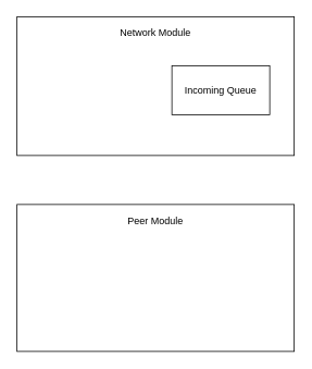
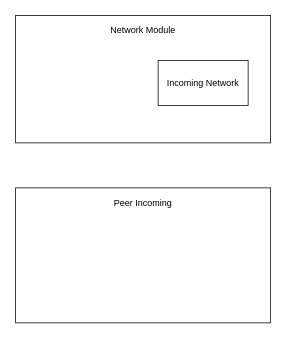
  <mxCell id="0" />
  <mxCell id="1" parent="0" />
  <mxCell id="2" value="" style="rounded=0;whiteSpace=wrap;html=1;" vertex="1" parent="1"><mxGeometry x="20" y="20" width="340" height="170" as="geometry" /></mxCell>
  <mxCell id="3" value="Network Module" style="text;html=1;strokeColor=none;fillColor=none;align=center;verticalAlign=middle;whiteSpace=wrap;rounded=0;" vertex="1" parent="1"><mxGeometry x="110" y="30" width="160" height="20" as="geometry" /></mxCell>
- <mxCell id="4" value="Incoming Queue" style="rounded=0;whiteSpace=wrap;html=1;" vertex="1" parent="1"><mxGeometry x="210" y="80" width="120" height="60" as="geometry" /></mxCell>
+ <mxCell id="4" value="Incoming Network" style="rounded=0;whiteSpace=wrap;html=1;" vertex="1" parent="1"><mxGeometry x="210" y="80" width="120" height="60" as="geometry" /></mxCell>
  <mxCell id="5" value="" style="rounded=0;whiteSpace=wrap;html=1;" vertex="1" parent="1"><mxGeometry x="20" y="250" width="340" height="180" as="geometry" /></mxCell>
- <mxCell id="6" value="Peer Module" style="text;html=1;strokeColor=none;fillColor=none;align=center;verticalAlign=middle;whiteSpace=wrap;rounded=0;" vertex="1" parent="1"><mxGeometry x="110" y="260" width="160" height="20" as="geometry" /></mxCell>
+ <mxCell id="6" value="Peer Incoming" style="text;html=1;strokeColor=none;fillColor=none;align=center;verticalAlign=middle;whiteSpace=wrap;rounded=0;" vertex="1" parent="1"><mxGeometry x="110" y="260" width="160" height="20" as="geometry" /></mxCell>
